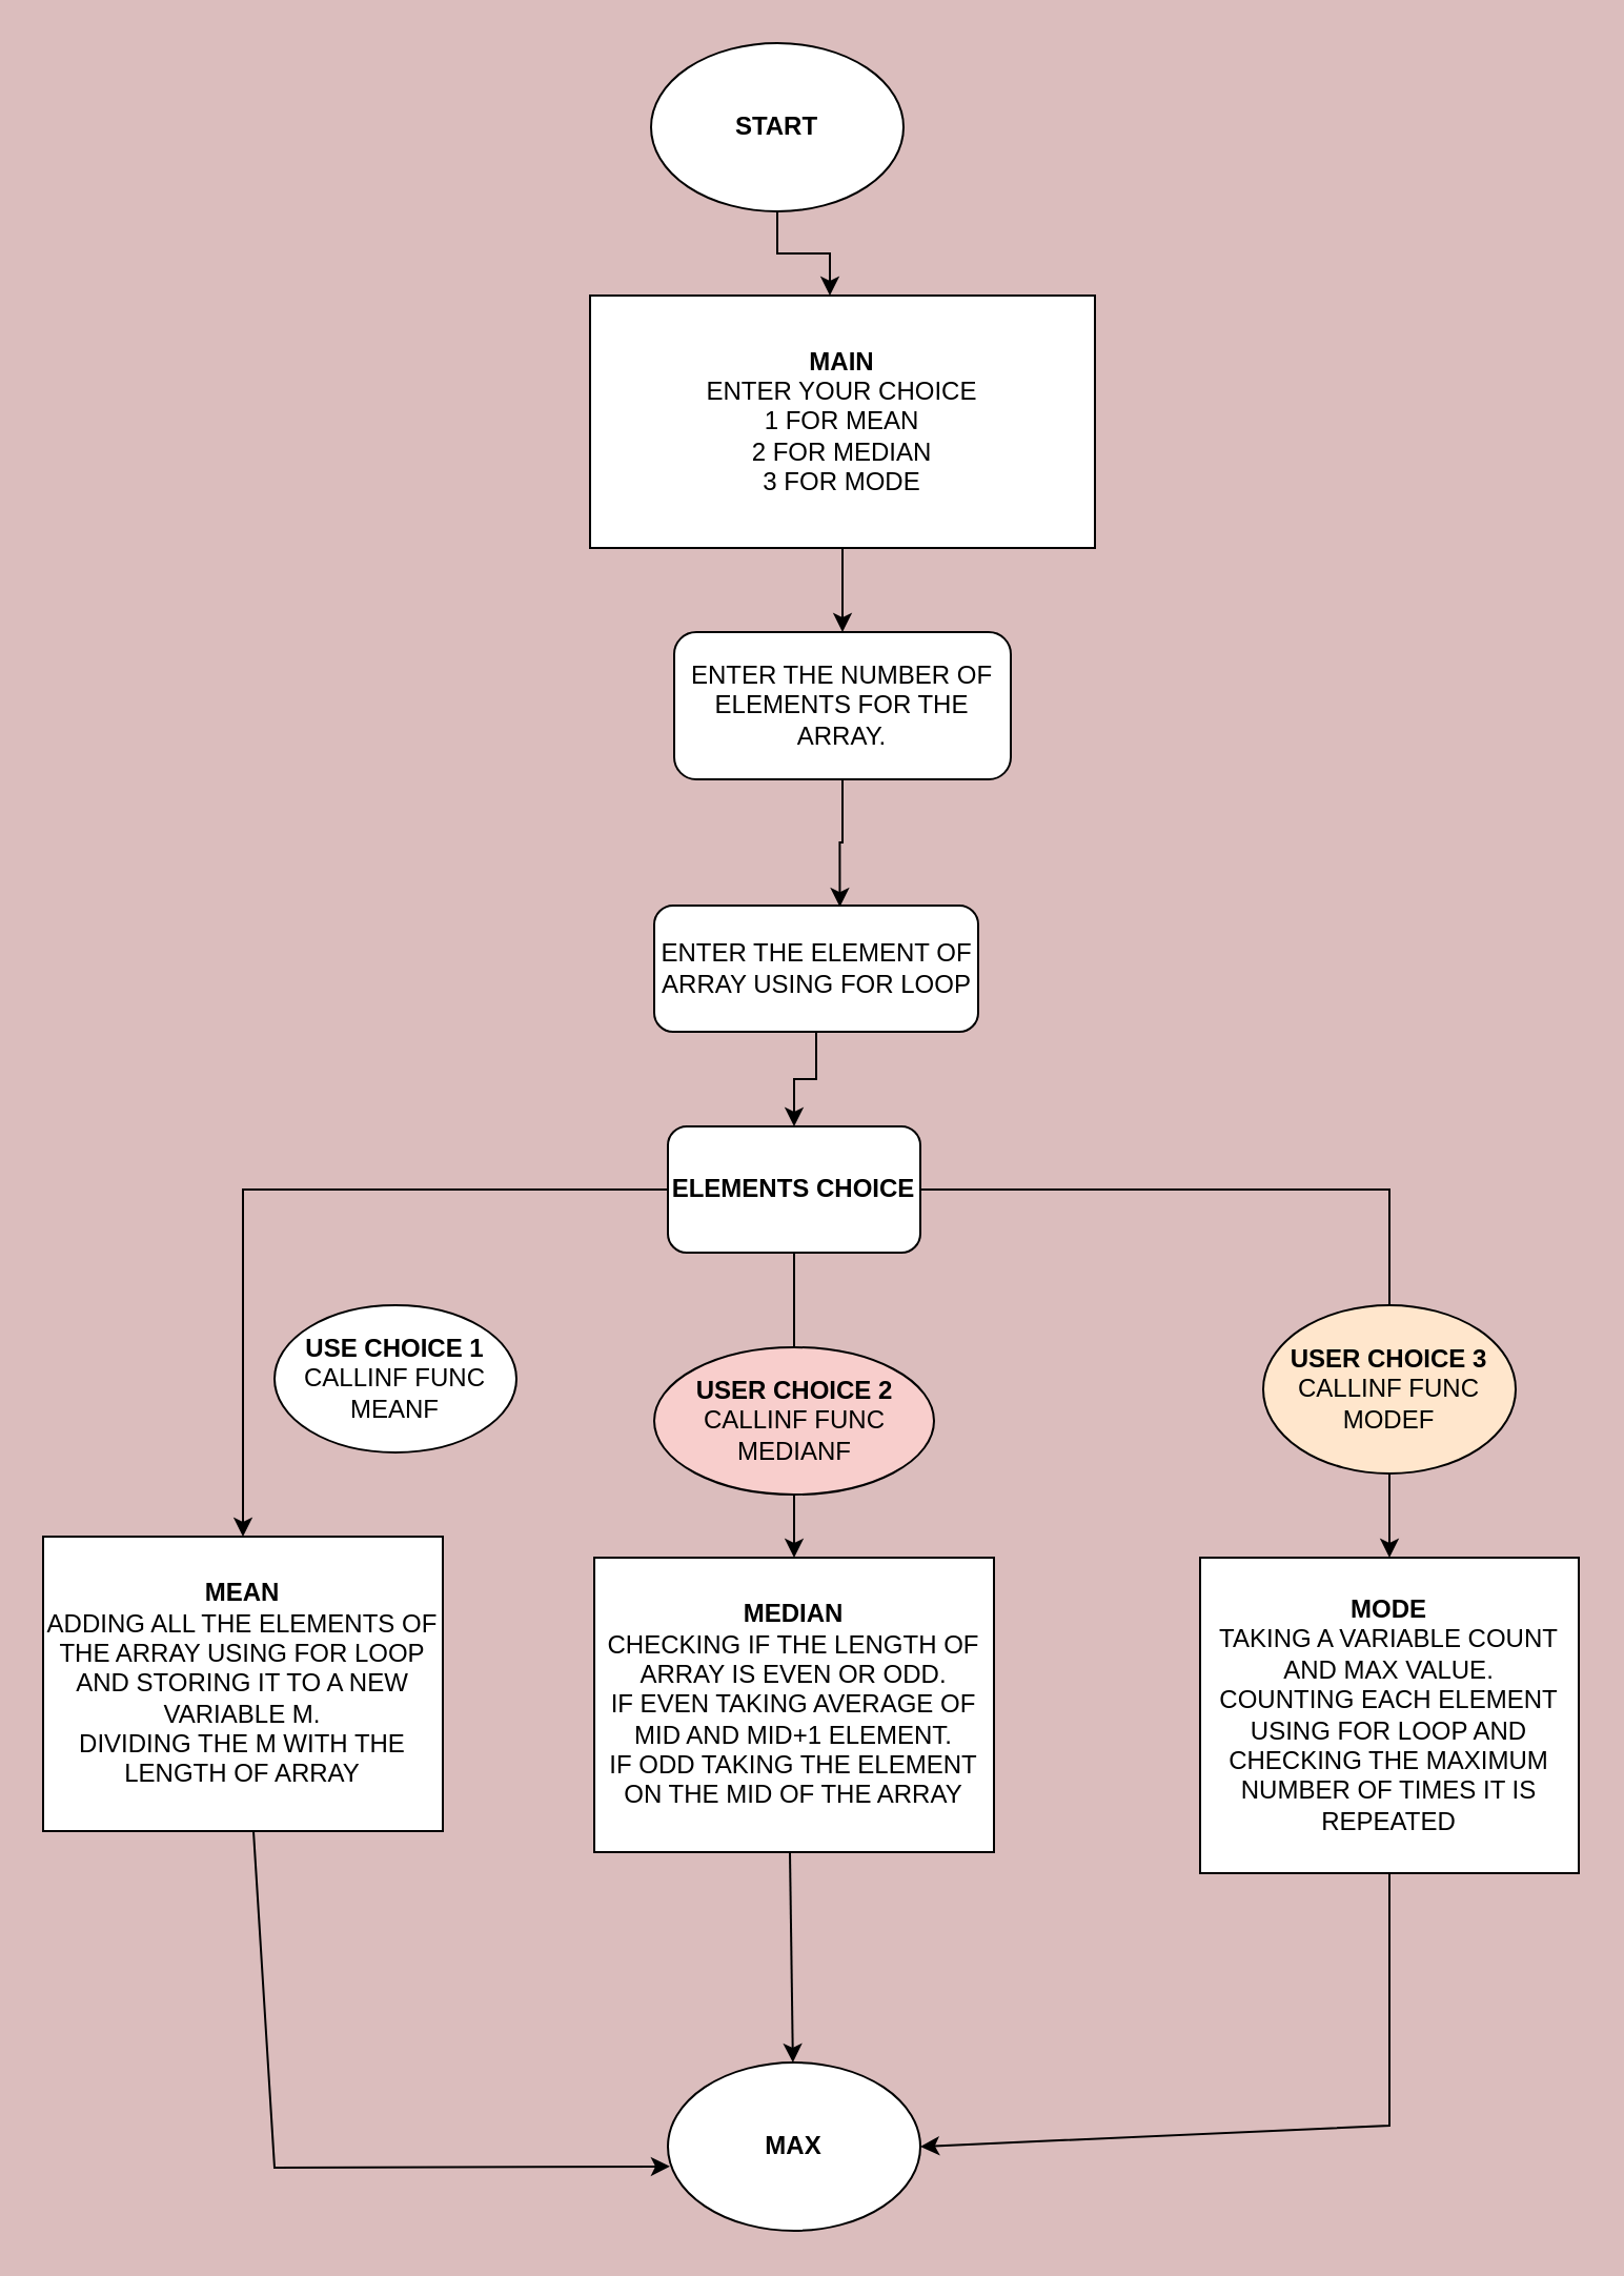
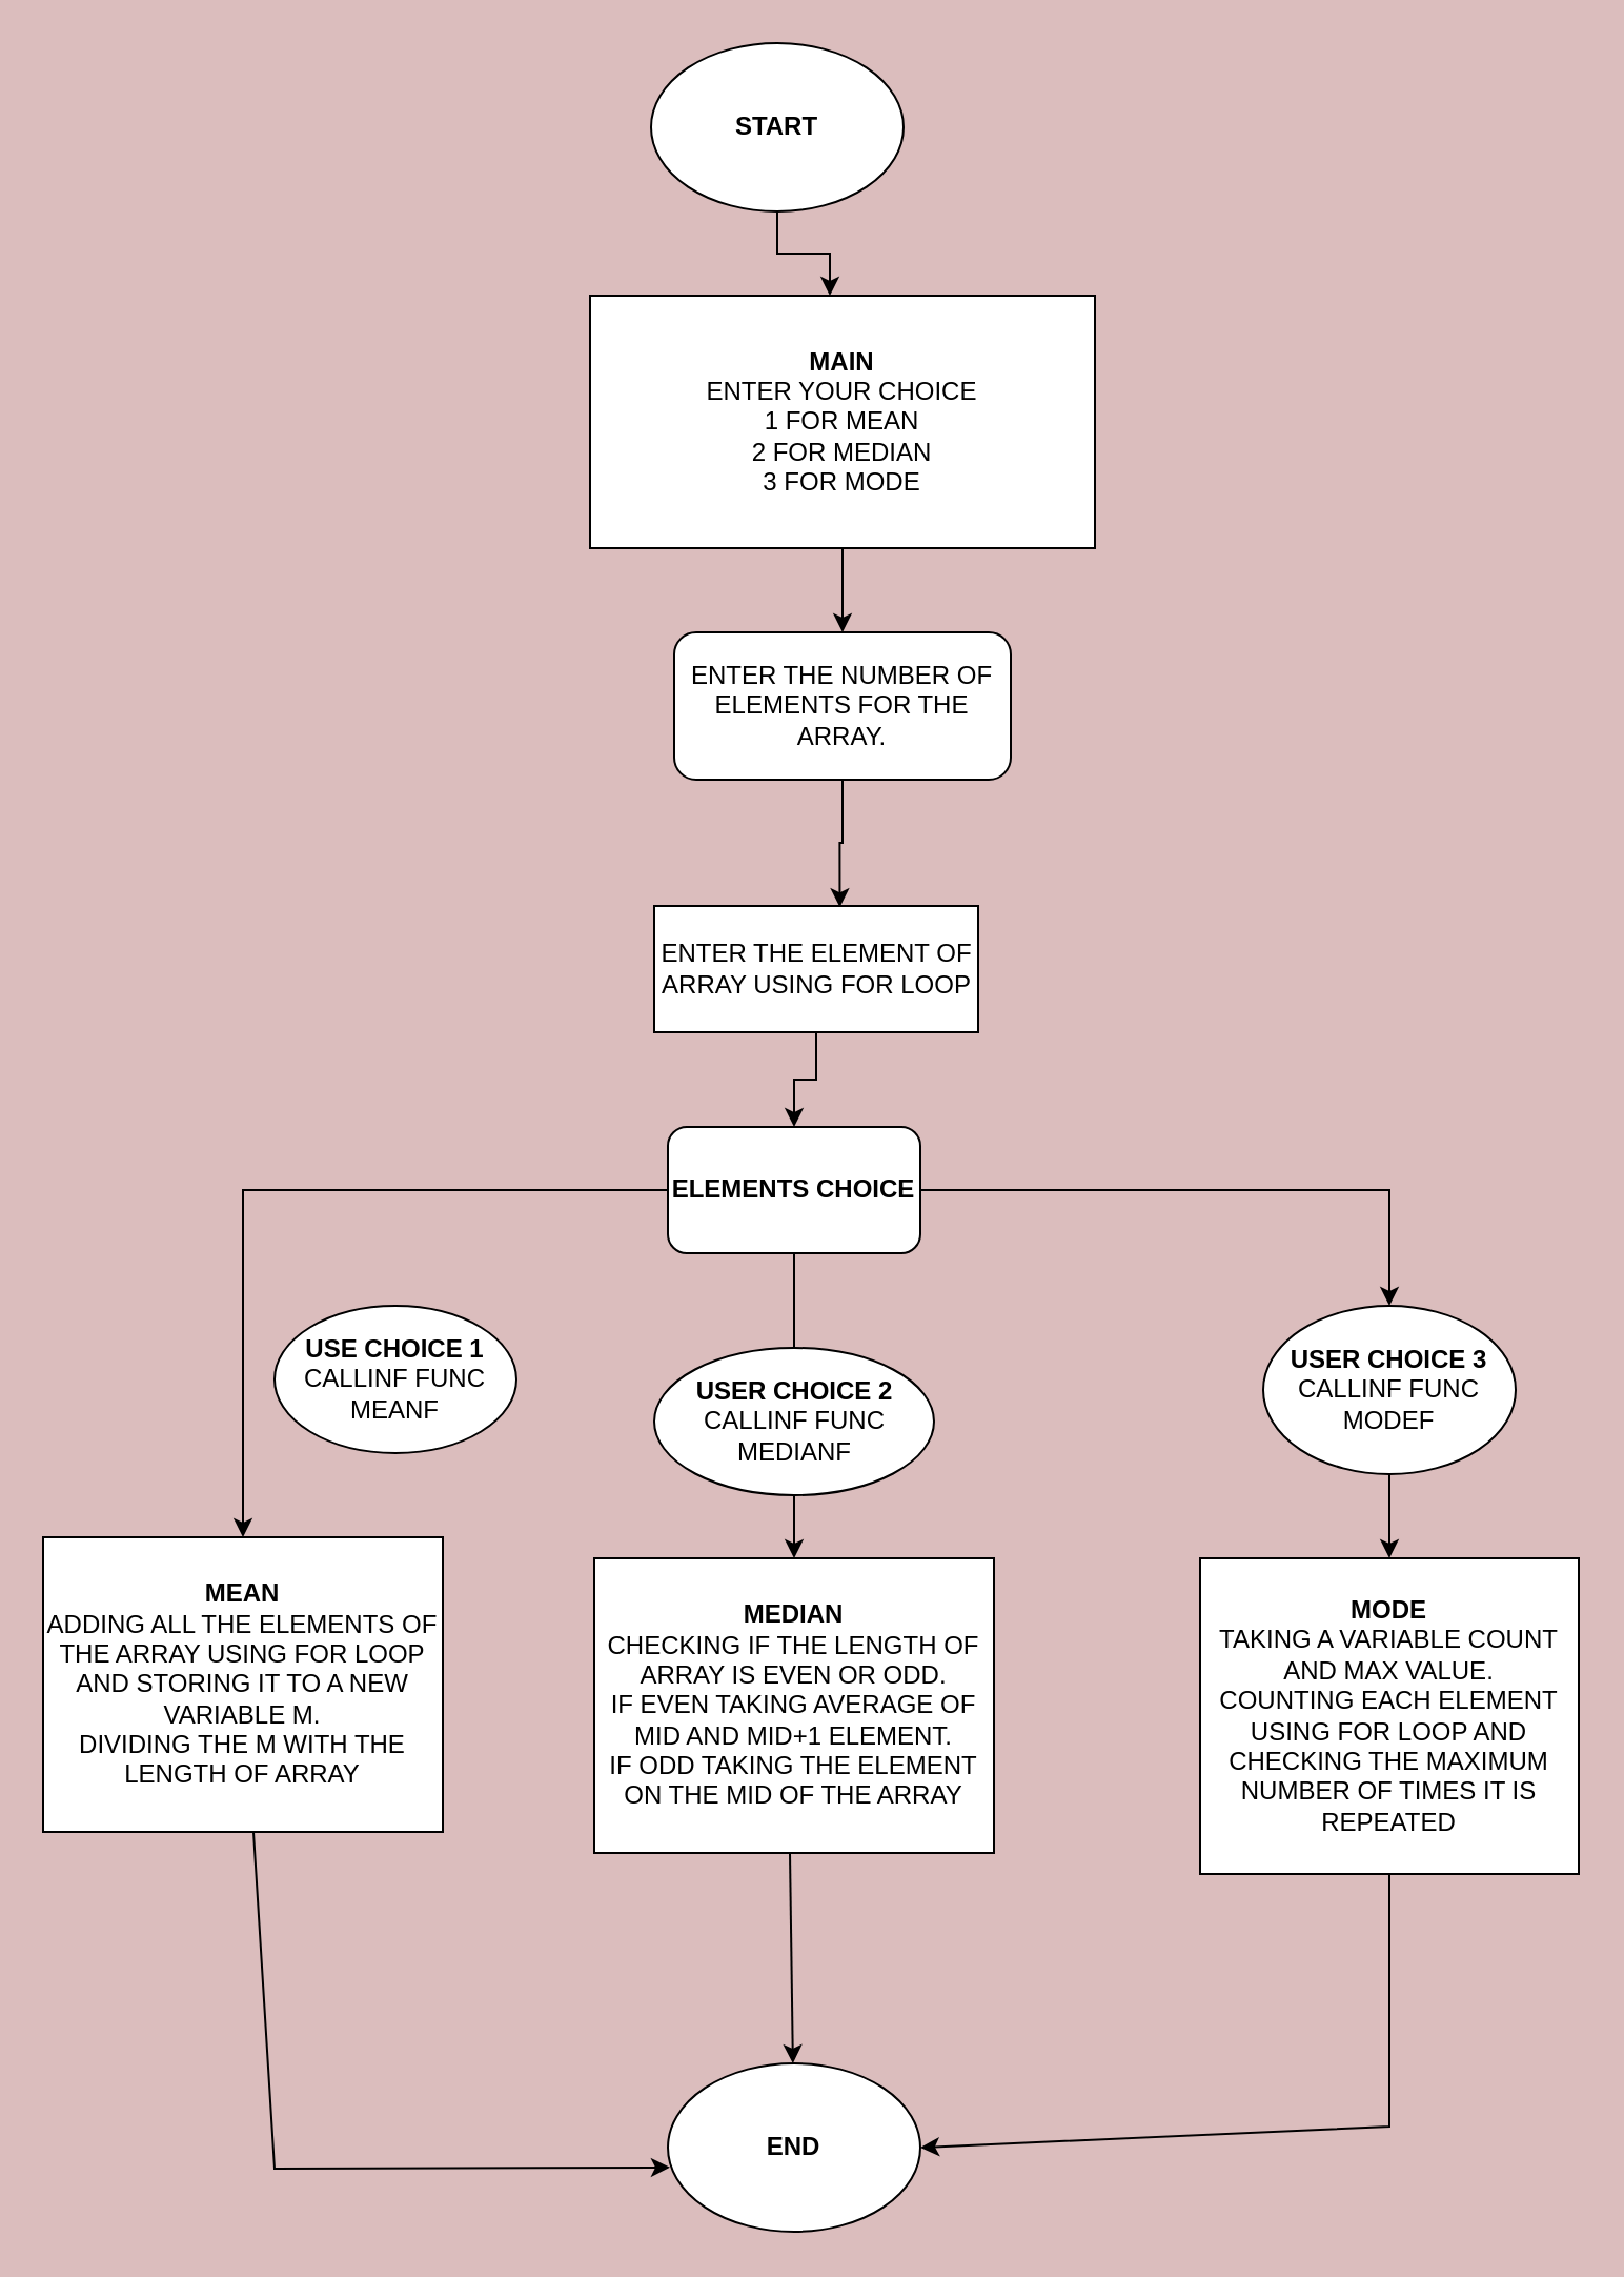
  <mxCell id="0" />
  <mxCell id="1" parent="0" />
  <mxCell id="2" style="edgeStyle=orthogonalEdgeStyle;rounded=0;orthogonalLoop=1;jettySize=auto;html=1;" edge="1" parent="1" source="3" target="5"><mxGeometry relative="1" as="geometry" /></mxCell>
  <mxCell id="3" value="&lt;b&gt;MAIN&lt;/b&gt;&lt;br style=&quot;border-color: var(--border-color);&quot;&gt;ENTER YOUR CHOICE&lt;br style=&quot;border-color: var(--border-color);&quot;&gt;1 FOR MEAN&lt;br style=&quot;border-color: var(--border-color);&quot;&gt;2 FOR MEDIAN&lt;br style=&quot;border-color: var(--border-color);&quot;&gt;3 FOR MODE" style="rounded=0;whiteSpace=wrap;html=1;" vertex="1" parent="1"><mxGeometry x="280" y="140" width="240" height="120" as="geometry" /></mxCell>
  <mxCell id="4" style="edgeStyle=orthogonalEdgeStyle;rounded=0;orthogonalLoop=1;jettySize=auto;html=1;entryX=0.573;entryY=0.01;entryDx=0;entryDy=0;entryPerimeter=0;" edge="1" parent="1" source="5" target="8"><mxGeometry relative="1" as="geometry" /></mxCell>
  <mxCell id="5" value="ENTER THE NUMBER OF ELEMENTS FOR THE ARRAY.&lt;br&gt;" style="rounded=1;whiteSpace=wrap;html=1;" vertex="1" parent="1"><mxGeometry x="320" y="300" width="160" height="70" as="geometry" /></mxCell>
  <mxCell id="6" style="edgeStyle=orthogonalEdgeStyle;rounded=0;orthogonalLoop=1;jettySize=auto;html=1;entryX=0.5;entryY=0;entryDx=0;entryDy=0;startArrow=none;" edge="1" parent="1" source="19" target="10"><mxGeometry relative="1" as="geometry" /></mxCell>
  <mxCell id="7" style="edgeStyle=orthogonalEdgeStyle;rounded=0;orthogonalLoop=1;jettySize=auto;html=1;entryX=0.5;entryY=0;entryDx=0;entryDy=0;" edge="1" parent="1" source="8" target="16"><mxGeometry relative="1" as="geometry" /></mxCell>
- <mxCell id="8" value="ENTER THE ELEMENT OF ARRAY USING FOR LOOP" style="rounded=1;whiteSpace=wrap;html=1;" vertex="1" parent="1"><mxGeometry x="310.5" y="430" width="154" height="60" as="geometry" /></mxCell>
+ <mxCell id="8" value="ENTER THE ELEMENT OF ARRAY USING FOR LOOP" style="whiteSpace=wrap;html=1;rounded=0;" vertex="1" parent="1"><mxGeometry x="310.5" y="430" width="154" height="60" as="geometry" /></mxCell>
  <mxCell id="9" value="&lt;b&gt;MEAN&lt;/b&gt;&lt;br&gt;ADDING ALL THE ELEMENTS OF THE ARRAY USING FOR LOOP AND STORING IT TO A NEW VARIABLE M.&lt;br&gt;DIVIDING THE M WITH THE LENGTH OF ARRAY" style="rounded=0;whiteSpace=wrap;html=1;" vertex="1" parent="1"><mxGeometry x="20" y="730" width="190" height="140" as="geometry" /></mxCell>
  <mxCell id="10" value="&lt;b&gt;MEDIAN&lt;/b&gt;&lt;br&gt;CHECKING IF THE LENGTH OF ARRAY IS EVEN OR ODD.&lt;br&gt;IF EVEN TAKING AVERAGE OF MID AND MID+1 ELEMENT.&lt;br&gt;IF ODD TAKING THE ELEMENT ON THE MID OF THE ARRAY" style="rounded=0;whiteSpace=wrap;html=1;" vertex="1" parent="1"><mxGeometry x="282" y="740" width="190" height="140" as="geometry" /></mxCell>
  <mxCell id="11" value="&lt;b&gt;MODE&lt;/b&gt;&lt;br&gt;TAKING A VARIABLE COUNT AND MAX VALUE.&lt;br&gt;COUNTING EACH ELEMENT USING FOR LOOP AND CHECKING THE MAXIMUM NUMBER OF TIMES IT IS REPEATED" style="rounded=0;whiteSpace=wrap;html=1;" vertex="1" parent="1"><mxGeometry x="570" y="740" width="180" height="150" as="geometry" /></mxCell>
  <mxCell id="12" style="edgeStyle=orthogonalEdgeStyle;rounded=0;orthogonalLoop=1;jettySize=auto;html=1;entryX=0.475;entryY=0;entryDx=0;entryDy=0;entryPerimeter=0;" edge="1" parent="1" source="13" target="3"><mxGeometry relative="1" as="geometry" /></mxCell>
  <mxCell id="13" value="&lt;b&gt;START&lt;/b&gt;" style="ellipse;whiteSpace=wrap;html=1;" vertex="1" parent="1"><mxGeometry x="309" y="20" width="120" height="80" as="geometry" /></mxCell>
  <mxCell id="14" style="edgeStyle=orthogonalEdgeStyle;rounded=0;orthogonalLoop=1;jettySize=auto;html=1;entryX=0.5;entryY=0;entryDx=0;entryDy=0;startArrow=none;" edge="1" parent="1" source="21" target="11"><mxGeometry relative="1" as="geometry" /></mxCell>
  <mxCell id="15" style="edgeStyle=orthogonalEdgeStyle;rounded=0;orthogonalLoop=1;jettySize=auto;html=1;entryX=0.5;entryY=0;entryDx=0;entryDy=0;" edge="1" parent="1" source="16" target="9"><mxGeometry relative="1" as="geometry" /></mxCell>
  <mxCell id="16" value="&lt;b&gt;ELEMENTS CHOICE&lt;/b&gt;" style="rounded=1;whiteSpace=wrap;html=1;" vertex="1" parent="1"><mxGeometry x="317" y="535" width="120" height="60" as="geometry" /></mxCell>
  <mxCell id="17" value="&lt;b&gt;USE CHOICE 1&lt;br&gt;&lt;/b&gt;CALLINF FUNC MEANF" style="ellipse;whiteSpace=wrap;html=1;" vertex="1" parent="1"><mxGeometry x="130" y="620" width="115" height="70" as="geometry" /></mxCell>
  <mxCell id="18" value="" style="edgeStyle=orthogonalEdgeStyle;rounded=0;orthogonalLoop=1;jettySize=auto;html=1;entryX=0.5;entryY=0;entryDx=0;entryDy=0;startArrow=none;endArrow=none;" edge="1" parent="1" source="16" target="19"><mxGeometry relative="1" as="geometry"><mxPoint x="377" y="595" as="sourcePoint" /><mxPoint x="377" y="740" as="targetPoint" /></mxGeometry></mxCell>
- <mxCell id="19" value="&lt;b&gt;USER CHOICE 2&lt;br&gt;&lt;/b&gt;CALLINF FUNC MEDIANF" style="ellipse;whiteSpace=wrap;html=1;fillColor=#f8cecc;" vertex="1" parent="1"><mxGeometry x="310.5" y="640" width="133" height="70" as="geometry" /></mxCell>
- <mxCell id="20" value="" style="edgeStyle=orthogonalEdgeStyle;rounded=0;orthogonalLoop=1;jettySize=auto;html=1;entryX=0.5;entryY=0;entryDx=0;entryDy=0;endArrow=none;" edge="1" parent="1" source="16" target="21"><mxGeometry relative="1" as="geometry"><mxPoint x="437" y="565" as="sourcePoint" /><mxPoint x="660" y="740" as="targetPoint" /></mxGeometry></mxCell>
- <mxCell id="21" value="&lt;b&gt;USER CHOICE 3&lt;br&gt;&lt;/b&gt;CALLINF FUNC MODEF" style="ellipse;whiteSpace=wrap;html=1;fillColor=#ffe6cc;" vertex="1" parent="1"><mxGeometry x="600" y="620" width="120" height="80" as="geometry" /></mxCell>
- <mxCell id="22" value="&lt;b&gt;MAX&lt;/b&gt;" style="ellipse;whiteSpace=wrap;html=1;" vertex="1" parent="1"><mxGeometry x="317" y="980" width="120" height="80" as="geometry" /></mxCell>
+ <mxCell id="19" value="&lt;b&gt;USER CHOICE 2&lt;br&gt;&lt;/b&gt;CALLINF FUNC MEDIANF" style="ellipse;whiteSpace=wrap;html=1;" vertex="1" parent="1"><mxGeometry x="310.5" y="640" width="133" height="70" as="geometry" /></mxCell>
+ <mxCell id="20" value="" style="edgeStyle=orthogonalEdgeStyle;rounded=0;orthogonalLoop=1;jettySize=auto;html=1;entryX=0.5;entryY=0;entryDx=0;entryDy=0;endArrow=classic;" edge="1" parent="1" source="16" target="21"><mxGeometry relative="1" as="geometry"><mxPoint x="437" y="565" as="sourcePoint" /><mxPoint x="660" y="740" as="targetPoint" /></mxGeometry></mxCell>
+ <mxCell id="21" value="&lt;b&gt;USER CHOICE 3&lt;br&gt;&lt;/b&gt;CALLINF FUNC MODEF" style="ellipse;whiteSpace=wrap;html=1;" vertex="1" parent="1"><mxGeometry x="600" y="620" width="120" height="80" as="geometry" /></mxCell>
+ <mxCell id="22" value="&lt;b&gt;END&lt;/b&gt;" style="ellipse;whiteSpace=wrap;html=1;" vertex="1" parent="1"><mxGeometry x="317" y="980" width="120" height="80" as="geometry" /></mxCell>
  <mxCell id="23" value="" style="endArrow=classic;html=1;rounded=0;entryX=0.008;entryY=0.618;entryDx=0;entryDy=0;entryPerimeter=0;" edge="1" parent="1" target="22"><mxGeometry width="50" height="50" relative="1" as="geometry"><mxPoint x="120" y="870" as="sourcePoint" /><mxPoint x="170" y="820" as="targetPoint" /><Array as="points"><mxPoint x="130" y="1030" /></Array></mxGeometry></mxCell>
  <mxCell id="24" value="" style="endArrow=classic;html=1;rounded=0;" edge="1" parent="1" target="22"><mxGeometry width="50" height="50" relative="1" as="geometry"><mxPoint x="375" y="880" as="sourcePoint" /><mxPoint x="425" y="830" as="targetPoint" /></mxGeometry></mxCell>
  <mxCell id="25" value="" style="endArrow=classic;html=1;rounded=0;entryX=1;entryY=0.5;entryDx=0;entryDy=0;" edge="1" parent="1" target="22"><mxGeometry width="50" height="50" relative="1" as="geometry"><mxPoint x="660" y="890" as="sourcePoint" /><mxPoint x="710" y="840" as="targetPoint" /><Array as="points"><mxPoint x="660" y="1010" /></Array></mxGeometry></mxCell>
